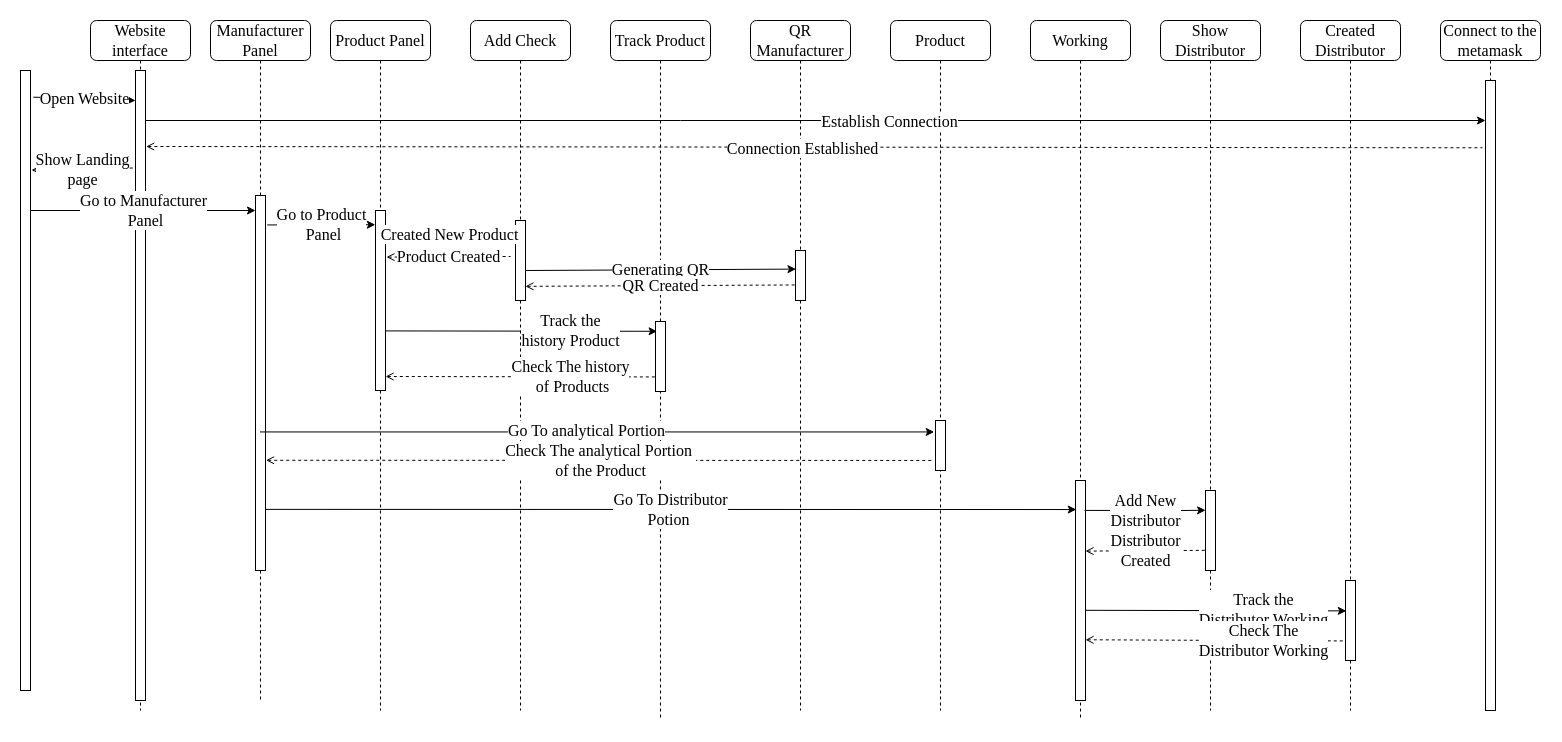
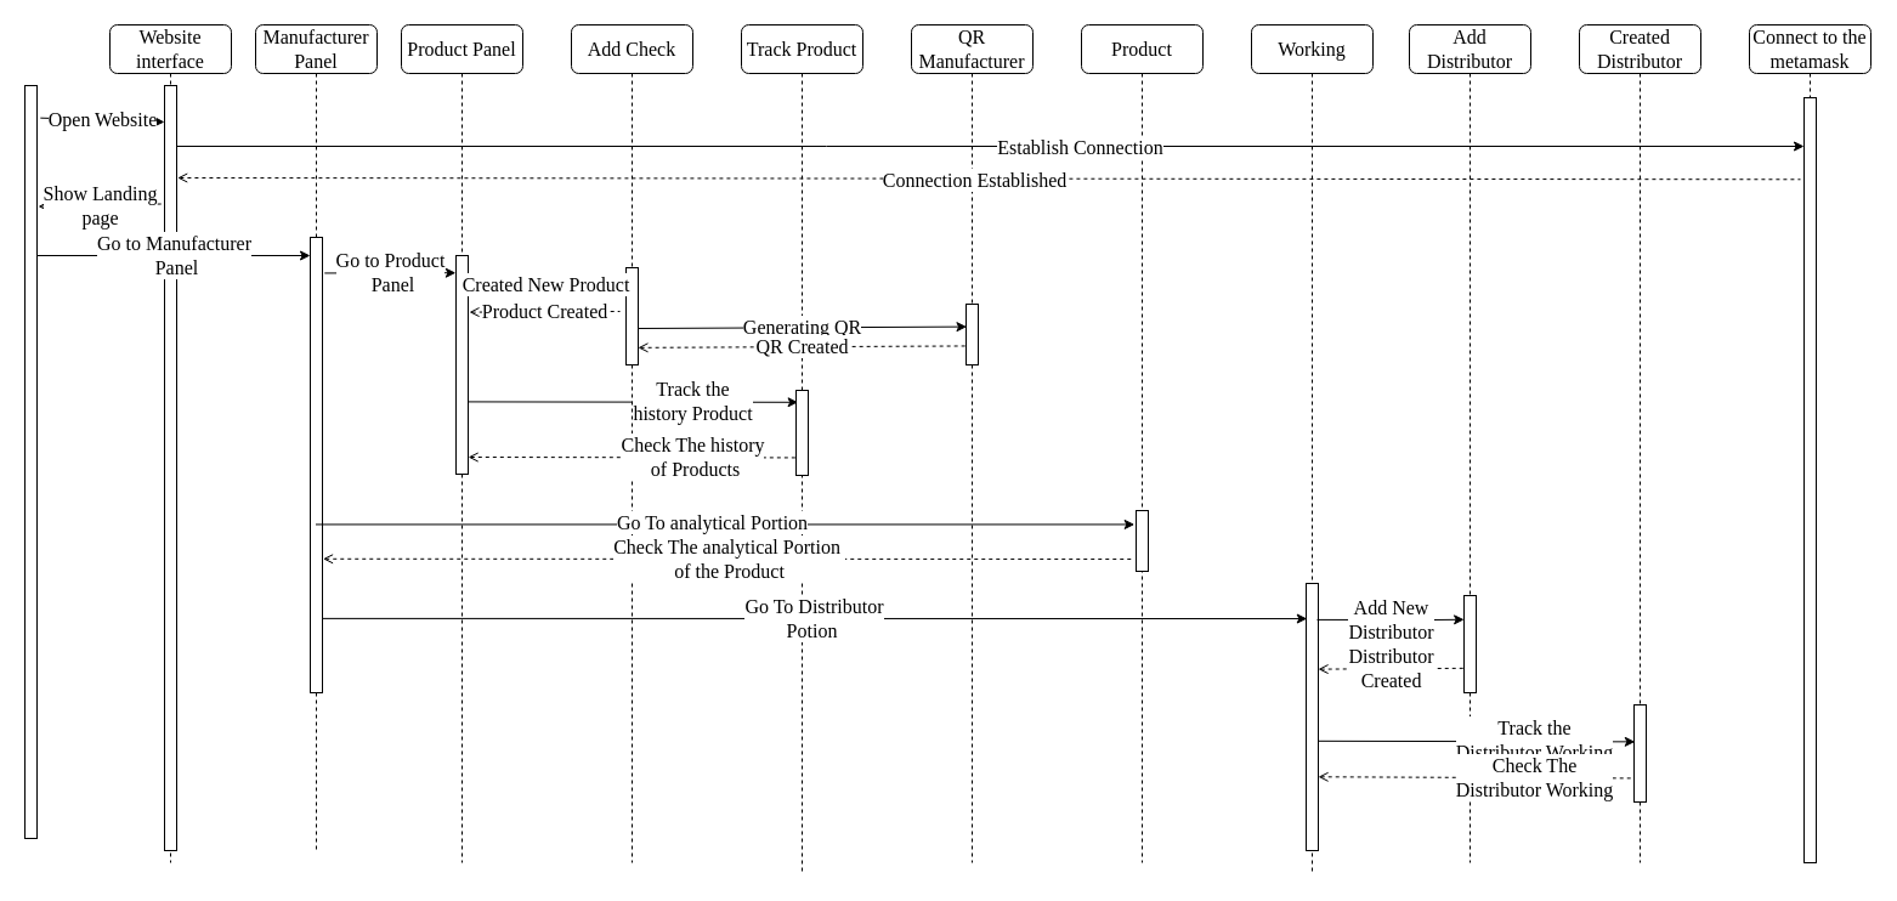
  <mxCell id="0" />
  <mxCell id="1" parent="0" />
  <mxCell id="2" value="Product Panel" style="shape=umlLifeline;perimeter=lifelinePerimeter;whiteSpace=wrap;html=1;container=1;collapsible=0;recursiveResize=0;outlineConnect=0;rounded=1;shadow=0;comic=0;labelBackgroundColor=none;strokeWidth=1;fontFamily=Times New Roman;fontSize=16;align=center;" parent="1" vertex="1"><mxGeometry x="330" y="20" width="100" height="690" as="geometry" /></mxCell>
  <mxCell id="3" value="" style="html=1;points=[];perimeter=orthogonalPerimeter;rounded=0;shadow=0;comic=0;labelBackgroundColor=none;strokeWidth=1;fontFamily=Times New Roman;fontSize=16;align=center;" parent="2" vertex="1"><mxGeometry x="45" y="190" width="10" height="180" as="geometry" /></mxCell>
  <mxCell id="4" value="Add Check" style="shape=umlLifeline;perimeter=lifelinePerimeter;whiteSpace=wrap;html=1;container=1;collapsible=0;recursiveResize=0;outlineConnect=0;rounded=1;shadow=0;comic=0;labelBackgroundColor=none;strokeWidth=1;fontFamily=Times New Roman;fontSize=16;align=center;" parent="1" vertex="1"><mxGeometry x="470" y="20" width="100" height="690" as="geometry" /></mxCell>
  <mxCell id="5" value="" style="html=1;points=[];perimeter=orthogonalPerimeter;rounded=0;shadow=0;comic=0;labelBackgroundColor=none;strokeWidth=1;fontFamily=Times New Roman;fontSize=16;align=center;" parent="4" vertex="1"><mxGeometry x="45" y="200" width="10" height="80" as="geometry" /></mxCell>
  <mxCell id="6" value="Track Product" style="shape=umlLifeline;perimeter=lifelinePerimeter;whiteSpace=wrap;html=1;container=1;collapsible=0;recursiveResize=0;outlineConnect=0;rounded=1;shadow=0;comic=0;labelBackgroundColor=none;strokeWidth=1;fontFamily=Times New Roman;fontSize=16;align=center;" parent="1" vertex="1"><mxGeometry x="610" y="20" width="100" height="700" as="geometry" /></mxCell>
  <mxCell id="7" value="" style="html=1;points=[];perimeter=orthogonalPerimeter;rounded=0;shadow=0;comic=0;labelBackgroundColor=none;strokeWidth=1;fontFamily=Times New Roman;fontSize=16;align=center;" parent="6" vertex="1"><mxGeometry x="45" y="301" width="10" height="70" as="geometry" /></mxCell>
  <mxCell id="8" value="QR Manufacturer" style="shape=umlLifeline;perimeter=lifelinePerimeter;whiteSpace=wrap;html=1;container=1;collapsible=0;recursiveResize=0;outlineConnect=0;rounded=1;shadow=0;comic=0;labelBackgroundColor=none;strokeWidth=1;fontFamily=Times New Roman;fontSize=16;align=center;" parent="1" vertex="1"><mxGeometry x="750" y="20" width="100" height="690" as="geometry" /></mxCell>
  <mxCell id="9" value="" style="html=1;points=[];perimeter=orthogonalPerimeter;rounded=0;shadow=0;comic=0;labelBackgroundColor=none;strokeWidth=1;fontFamily=Times New Roman;fontSize=16;align=center;" parent="8" vertex="1"><mxGeometry x="45" y="230" width="10" height="50" as="geometry" /></mxCell>
  <mxCell id="10" value="Product" style="shape=umlLifeline;perimeter=lifelinePerimeter;whiteSpace=wrap;html=1;container=1;collapsible=0;recursiveResize=0;outlineConnect=0;rounded=1;shadow=0;comic=0;labelBackgroundColor=none;strokeWidth=1;fontFamily=Times New Roman;fontSize=16;align=center;" parent="1" vertex="1"><mxGeometry x="890" y="20" width="100" height="690" as="geometry" /></mxCell>
  <mxCell id="11" value="" style="html=1;points=[];perimeter=orthogonalPerimeter;rounded=0;shadow=0;comic=0;labelBackgroundColor=none;strokeWidth=1;fontFamily=Times New Roman;fontSize=16;align=center;" parent="10" vertex="1"><mxGeometry x="45" y="400" width="10" height="50" as="geometry" /></mxCell>
  <mxCell id="12" value="" style="html=1;points=[];perimeter=orthogonalPerimeter;rounded=0;shadow=0;comic=0;labelBackgroundColor=none;strokeWidth=1;fontFamily=Times New Roman;fontSize=16;align=center;" parent="1" vertex="1"><mxGeometry x="20" y="70" width="10" height="620" as="geometry" /></mxCell>
  <mxCell id="13" value="Website interface" style="shape=umlLifeline;perimeter=lifelinePerimeter;whiteSpace=wrap;html=1;container=1;collapsible=0;recursiveResize=0;outlineConnect=0;rounded=1;shadow=0;comic=0;labelBackgroundColor=none;strokeWidth=1;fontFamily=Times New Roman;fontSize=16;align=center;" parent="1" vertex="1"><mxGeometry x="90" y="20" width="100" height="690" as="geometry" /></mxCell>
  <mxCell id="14" value="" style="html=1;points=[];perimeter=orthogonalPerimeter;rounded=0;shadow=0;comic=0;labelBackgroundColor=none;strokeWidth=1;fontFamily=Times New Roman;fontSize=16;align=center;" parent="13" vertex="1"><mxGeometry x="45" y="50" width="10" height="630" as="geometry" /></mxCell>
  <mxCell id="15" value="Open Website" style="endArrow=classic;html=1;rounded=0;exitX=1.282;exitY=0.043;exitDx=0;exitDy=0;exitPerimeter=0;fontSize=16;fontFamily=Times New Roman;" parent="13" source="12" edge="1"><mxGeometry width="50" height="50" relative="1" as="geometry"><mxPoint x="-60" y="80" as="sourcePoint" /><mxPoint x="45" y="80" as="targetPoint" /><Array as="points" /></mxGeometry></mxCell>
  <mxCell id="16" value="Connect to the metamask" style="shape=umlLifeline;perimeter=lifelinePerimeter;whiteSpace=wrap;html=1;container=1;collapsible=0;recursiveResize=0;outlineConnect=0;rounded=1;shadow=0;comic=0;labelBackgroundColor=none;strokeWidth=1;fontFamily=Times New Roman;fontSize=16;align=center;" parent="1" vertex="1"><mxGeometry x="1440" y="20" width="100" height="690" as="geometry" /></mxCell>
  <mxCell id="17" value="" style="html=1;points=[];perimeter=orthogonalPerimeter;rounded=0;shadow=0;comic=0;labelBackgroundColor=none;strokeWidth=1;fontFamily=Times New Roman;fontSize=16;align=center;" parent="16" vertex="1"><mxGeometry x="45" y="60" width="10" height="630" as="geometry" /></mxCell>
  <mxCell id="18" value="" style="endArrow=classic;html=1;rounded=0;fontSize=16;fontFamily=Times New Roman;" parent="1" source="14" target="17" edge="1"><mxGeometry width="50" height="50" relative="1" as="geometry"><mxPoint x="220" y="110" as="sourcePoint" /><mxPoint x="1480" y="120" as="targetPoint" /><Array as="points"><mxPoint x="680" y="120" /></Array></mxGeometry></mxCell>
  <mxCell id="19" value="Establish Connection" style="edgeLabel;html=1;align=center;verticalAlign=middle;resizable=0;points=[];fontSize=16;fontFamily=Times New Roman;" parent="18" vertex="1" connectable="0"><mxGeometry x="0.363" y="4" relative="1" as="geometry"><mxPoint x="-170" y="4" as="offset" /></mxGeometry></mxCell>
  <mxCell id="20" value="" style="endArrow=none;dashed=1;html=1;rounded=0;startArrow=open;startFill=0;entryX=-0.3;entryY=0.121;entryDx=0;entryDy=0;entryPerimeter=0;exitX=1.068;exitY=0.182;exitDx=0;exitDy=0;exitPerimeter=0;fontSize=16;fontFamily=Times New Roman;" parent="1" edge="1"><mxGeometry width="50" height="50" relative="1" as="geometry"><mxPoint x="145.68" y="146" as="sourcePoint" /><mxPoint x="1482" y="147.28" as="targetPoint" /><Array as="points" /></mxGeometry></mxCell>
  <mxCell id="21" value="Connection Established" style="edgeLabel;html=1;align=center;verticalAlign=middle;resizable=0;points=[];fontSize=16;fontFamily=Times New Roman;" parent="20" vertex="1" connectable="0"><mxGeometry x="-0.037" y="-1" relative="1" as="geometry"><mxPoint x="13" as="offset" /></mxGeometry></mxCell>
  <mxCell id="22" value="Go to Product&lt;br style=&quot;font-size: 16px;&quot;&gt;&amp;nbsp;Panel" style="endArrow=classic;html=1;rounded=0;entryX=-0.016;entryY=0.114;entryDx=0;entryDy=0;entryPerimeter=0;exitX=1.176;exitY=0.115;exitDx=0;exitDy=0;exitPerimeter=0;fontSize=16;fontFamily=Times New Roman;" parent="1" edge="1"><mxGeometry width="50" height="50" relative="1" as="geometry"><mxPoint x="266.76" y="224.45" as="sourcePoint" /><mxPoint x="374.84" y="224.22" as="targetPoint" /></mxGeometry></mxCell>
  <mxCell id="23" value="Created New Product" style="endArrow=classic;html=1;rounded=0;exitX=1.046;exitY=0.195;exitDx=0;exitDy=0;exitPerimeter=0;entryX=-0.185;entryY=0.15;entryDx=0;entryDy=0;entryPerimeter=0;fontSize=16;fontFamily=Times New Roman;" parent="1" edge="1"><mxGeometry width="50" height="50" relative="1" as="geometry"><mxPoint x="385.46" y="233.85" as="sourcePoint" /><mxPoint x="513.15" y="234" as="targetPoint" /></mxGeometry></mxCell>
  <mxCell id="24" value="Show Landing &lt;br style=&quot;font-size: 16px;&quot;&gt;page" style="endArrow=none;dashed=1;html=1;rounded=0;startArrow=open;startFill=0;exitX=1.1;exitY=0.178;exitDx=0;exitDy=0;exitPerimeter=0;entryX=-0.257;entryY=0.203;entryDx=0;entryDy=0;entryPerimeter=0;fontSize=16;fontFamily=Times New Roman;" parent="1" edge="1"><mxGeometry width="50" height="50" relative="1" as="geometry"><mxPoint x="31" y="169.56" as="sourcePoint" /><mxPoint x="132.43" y="167.5" as="targetPoint" /></mxGeometry></mxCell>
  <mxCell id="25" value="Product Created" style="endArrow=none;dashed=1;html=1;rounded=0;startArrow=open;startFill=0;exitX=1.095;exitY=0.307;exitDx=0;exitDy=0;exitPerimeter=0;fontSize=16;fontFamily=Times New Roman;" parent="1" edge="1"><mxGeometry width="50" height="50" relative="1" as="geometry"><mxPoint x="385.95" y="256.61" as="sourcePoint" /><mxPoint x="510" y="256" as="targetPoint" /></mxGeometry></mxCell>
  <mxCell id="26" value="Track the &lt;br style=&quot;font-size: 16px;&quot;&gt;history Product" style="endArrow=classic;html=1;rounded=0;exitX=1.002;exitY=0.454;exitDx=0;exitDy=0;exitPerimeter=0;entryX=0.161;entryY=0.14;entryDx=0;entryDy=0;entryPerimeter=0;fontSize=16;fontFamily=Times New Roman;" parent="1" edge="1"><mxGeometry x="0.362" y="1" width="50" height="50" relative="1" as="geometry"><mxPoint x="385.02" y="330.42" as="sourcePoint" /><mxPoint x="656.61" y="330.8" as="targetPoint" /><mxPoint as="offset" /></mxGeometry></mxCell>
  <mxCell id="27" value="Generating QR" style="endArrow=classic;html=1;rounded=0;exitX=1.045;exitY=0.625;exitDx=0;exitDy=0;exitPerimeter=0;fontSize=16;fontFamily=Times New Roman;" parent="1" source="5" edge="1"><mxGeometry width="50" height="50" relative="1" as="geometry"><mxPoint x="530" y="270" as="sourcePoint" /><mxPoint x="795.5" y="268.6" as="targetPoint" /></mxGeometry></mxCell>
  <mxCell id="28" value="QR Created" style="endArrow=none;dashed=1;html=1;rounded=0;startArrow=open;startFill=0;exitX=0.991;exitY=0.823;exitDx=0;exitDy=0;exitPerimeter=0;entryX=0.009;entryY=0.789;entryDx=0;entryDy=0;entryPerimeter=0;fontSize=16;fontFamily=Times New Roman;" parent="1" source="5" edge="1"><mxGeometry width="50" height="50" relative="1" as="geometry"><mxPoint x="525.64" y="282.235" as="sourcePoint" /><mxPoint x="795.09" y="284.45" as="targetPoint" /></mxGeometry></mxCell>
  <mxCell id="29" value="Check The history&lt;br style=&quot;font-size: 16px;&quot;&gt;&amp;nbsp;of Products" style="endArrow=none;dashed=1;html=1;rounded=0;startArrow=open;startFill=0;exitX=1.027;exitY=0.861;exitDx=0;exitDy=0;exitPerimeter=0;entryX=0.009;entryY=0.789;entryDx=0;entryDy=0;entryPerimeter=0;fontSize=16;fontFamily=Times New Roman;" parent="1" edge="1"><mxGeometry x="0.371" width="50" height="50" relative="1" as="geometry"><mxPoint x="385.09" y="376.005" as="sourcePoint" /><mxPoint x="654.91" y="376.44" as="targetPoint" /><mxPoint as="offset" /></mxGeometry></mxCell>
  <mxCell id="30" value="Manufacturer Panel" style="shape=umlLifeline;perimeter=lifelinePerimeter;whiteSpace=wrap;html=1;container=1;collapsible=0;recursiveResize=0;outlineConnect=0;rounded=1;shadow=0;comic=0;labelBackgroundColor=none;strokeWidth=1;fontFamily=Times New Roman;fontSize=16;align=center;" parent="1" vertex="1"><mxGeometry x="210" y="20" width="100" height="680" as="geometry" /></mxCell>
  <mxCell id="31" value="" style="html=1;points=[];perimeter=orthogonalPerimeter;rounded=0;shadow=0;comic=0;labelBackgroundColor=none;strokeWidth=1;fontFamily=Times New Roman;fontSize=16;align=center;" parent="30" vertex="1"><mxGeometry x="45" y="175" width="10" height="375" as="geometry" /></mxCell>
  <mxCell id="32" value="Go to Manufacturer&lt;br style=&quot;font-size: 16px;&quot;&gt;&amp;nbsp;Panel" style="endArrow=classic;html=1;rounded=0;fontSize=16;fontFamily=Times New Roman;" parent="1" edge="1"><mxGeometry width="50" height="50" relative="1" as="geometry"><mxPoint x="30" y="210" as="sourcePoint" /><mxPoint x="255" y="210" as="targetPoint" /></mxGeometry></mxCell>
  <mxCell id="33" value="Go To analytical Portion" style="endArrow=classic;html=1;rounded=0;entryX=-0.129;entryY=0.229;entryDx=0;entryDy=0;entryPerimeter=0;fontSize=16;fontFamily=Times New Roman;" parent="1" source="30" target="11" edge="1"><mxGeometry x="-0.032" y="1" width="50" height="50" relative="1" as="geometry"><mxPoint x="320" y="510" as="sourcePoint" /><mxPoint x="360" y="410" as="targetPoint" /><mxPoint as="offset" /></mxGeometry></mxCell>
  <mxCell id="34" value="Check The analytical Portion&amp;nbsp;&lt;br style=&quot;font-size: 16px;&quot;&gt;of the Product" style="endArrow=none;dashed=1;html=1;rounded=0;startArrow=open;startFill=0;entryX=-0.133;entryY=0.479;entryDx=0;entryDy=0;entryPerimeter=0;exitX=1.052;exitY=0.855;exitDx=0;exitDy=0;exitPerimeter=0;fontSize=16;fontFamily=Times New Roman;" parent="1" edge="1"><mxGeometry width="50" height="50" relative="1" as="geometry"><mxPoint x="265.52" y="459.775" as="sourcePoint" /><mxPoint x="933.67" y="459.95" as="targetPoint" /></mxGeometry></mxCell>
  <mxCell id="35" value="Working" style="shape=umlLifeline;perimeter=lifelinePerimeter;whiteSpace=wrap;html=1;container=1;collapsible=0;recursiveResize=0;outlineConnect=0;rounded=1;shadow=0;comic=0;labelBackgroundColor=none;strokeWidth=1;fontFamily=Times New Roman;fontSize=16;align=center;" parent="1" vertex="1"><mxGeometry x="1030" y="20" width="100" height="700" as="geometry" /></mxCell>
  <mxCell id="36" value="" style="html=1;points=[];perimeter=orthogonalPerimeter;rounded=0;shadow=0;comic=0;labelBackgroundColor=none;strokeWidth=1;fontFamily=Times New Roman;fontSize=16;align=center;" parent="35" vertex="1"><mxGeometry x="45" y="460" width="10" height="220" as="geometry" /></mxCell>
  <mxCell id="37" value="Distributor &lt;br style=&quot;font-size: 16px;&quot;&gt;Created" style="endArrow=none;dashed=1;html=1;rounded=0;startArrow=open;startFill=0;exitX=1.095;exitY=0.307;exitDx=0;exitDy=0;exitPerimeter=0;entryX=-0.071;entryY=0.748;entryDx=0;entryDy=0;entryPerimeter=0;fontSize=16;fontFamily=Times New Roman;" parent="35" target="40" edge="1"><mxGeometry width="50" height="50" relative="1" as="geometry"><mxPoint x="55" y="530.61" as="sourcePoint" /><mxPoint x="179.05" y="530.0" as="targetPoint" /></mxGeometry></mxCell>
  <mxCell id="38" value="Go To Distributor &lt;br style=&quot;font-size: 16px;&quot;&gt;Potion&amp;nbsp;" style="endArrow=classic;html=1;rounded=0;entryX=0.077;entryY=0.132;entryDx=0;entryDy=0;entryPerimeter=0;exitX=1;exitY=0.837;exitDx=0;exitDy=0;exitPerimeter=0;fontSize=16;fontFamily=Times New Roman;" parent="1" source="31" target="36" edge="1"><mxGeometry width="50" height="50" relative="1" as="geometry"><mxPoint x="270" y="509" as="sourcePoint" /><mxPoint x="390" y="520" as="targetPoint" /></mxGeometry></mxCell>
- <mxCell id="39" value="Show Distributor" style="shape=umlLifeline;perimeter=lifelinePerimeter;whiteSpace=wrap;html=1;container=1;collapsible=0;recursiveResize=0;outlineConnect=0;rounded=1;shadow=0;comic=0;labelBackgroundColor=none;strokeWidth=1;fontFamily=Times New Roman;fontSize=16;align=center;" parent="1" vertex="1"><mxGeometry x="1160" y="20" width="100" height="690" as="geometry" /></mxCell>
+ <mxCell id="39" value="Add Distributor" style="shape=umlLifeline;perimeter=lifelinePerimeter;whiteSpace=wrap;html=1;container=1;collapsible=0;recursiveResize=0;outlineConnect=0;rounded=1;shadow=0;comic=0;labelBackgroundColor=none;strokeWidth=1;fontFamily=Times New Roman;fontSize=16;align=center;" parent="1" vertex="1"><mxGeometry x="1160" y="20" width="100" height="690" as="geometry" /></mxCell>
  <mxCell id="40" value="" style="html=1;points=[];perimeter=orthogonalPerimeter;rounded=0;shadow=0;comic=0;labelBackgroundColor=none;strokeWidth=1;fontFamily=Times New Roman;fontSize=16;align=center;" parent="39" vertex="1"><mxGeometry x="45" y="470" width="10" height="80" as="geometry" /></mxCell>
  <mxCell id="41" value="Add New &lt;br style=&quot;font-size: 16px;&quot;&gt;Distributor" style="endArrow=classic;html=1;rounded=0;exitX=0.897;exitY=0.136;exitDx=0;exitDy=0;exitPerimeter=0;entryX=0.011;entryY=0.247;entryDx=0;entryDy=0;entryPerimeter=0;fontSize=16;fontFamily=Times New Roman;" parent="1" source="36" target="40" edge="1"><mxGeometry width="50" height="50" relative="1" as="geometry"><mxPoint x="1090" y="510" as="sourcePoint" /><mxPoint x="1200" y="510" as="targetPoint" /><Array as="points"><mxPoint x="1180" y="510" /></Array></mxGeometry></mxCell>
  <mxCell id="42" value="Created Distributor" style="shape=umlLifeline;perimeter=lifelinePerimeter;whiteSpace=wrap;html=1;container=1;collapsible=0;recursiveResize=0;outlineConnect=0;rounded=1;shadow=0;comic=0;labelBackgroundColor=none;strokeWidth=1;fontFamily=Times New Roman;fontSize=16;align=center;" parent="1" vertex="1"><mxGeometry x="1300" y="20" width="100" height="690" as="geometry" /></mxCell>
  <mxCell id="43" value="" style="html=1;points=[];perimeter=orthogonalPerimeter;rounded=0;shadow=0;comic=0;labelBackgroundColor=none;strokeWidth=1;fontFamily=Times New Roman;fontSize=16;align=center;" parent="42" vertex="1"><mxGeometry x="45" y="560" width="10" height="80" as="geometry" /></mxCell>
  <mxCell id="44" value="Track the &lt;br style=&quot;font-size: 16px;&quot;&gt;Distributor Working" style="endArrow=classic;html=1;rounded=0;entryX=0.161;entryY=0.14;entryDx=0;entryDy=0;entryPerimeter=0;exitX=0.991;exitY=0.59;exitDx=0;exitDy=0;exitPerimeter=0;fontSize=16;fontFamily=Times New Roman;" parent="1" source="36" edge="1"><mxGeometry x="0.362" y="1" width="50" height="50" relative="1" as="geometry"><mxPoint x="1090" y="610" as="sourcePoint" /><mxPoint x="1345.8" y="610.38" as="targetPoint" /><mxPoint as="offset" /></mxGeometry></mxCell>
  <mxCell id="45" value="Check The &lt;br style=&quot;font-size: 16px;&quot;&gt;Distributor Working" style="endArrow=none;dashed=1;html=1;rounded=0;startArrow=open;startFill=0;entryX=0.009;entryY=0.789;entryDx=0;entryDy=0;entryPerimeter=0;exitX=1;exitY=0.724;exitDx=0;exitDy=0;exitPerimeter=0;fontSize=16;fontFamily=Times New Roman;" parent="1" source="36" edge="1"><mxGeometry x="0.371" width="50" height="50" relative="1" as="geometry"><mxPoint x="1090" y="640" as="sourcePoint" /><mxPoint x="1344.91" y="640.43" as="targetPoint" /><mxPoint as="offset" /></mxGeometry></mxCell>
